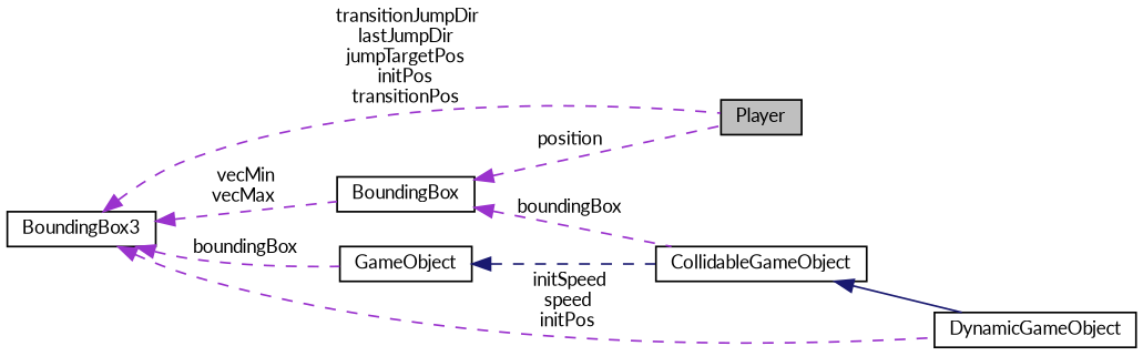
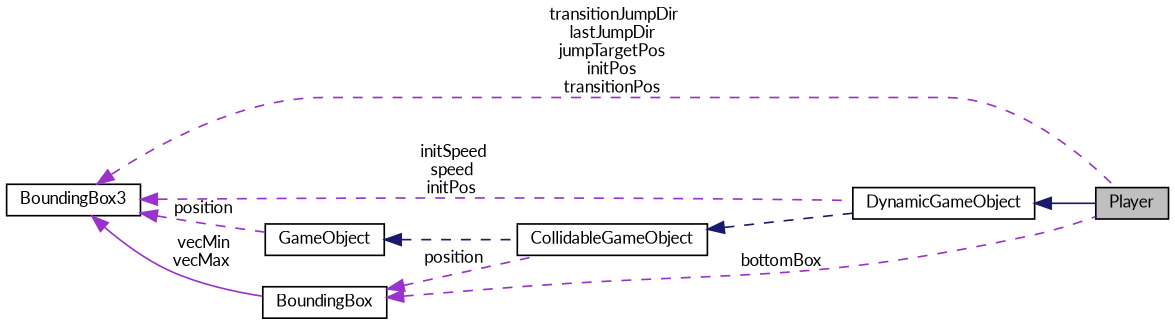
  digraph {
    fontname=Lato
    rankdir=LR
    node [color=black fillcolor=white fontname=Lato fontsize=10 shape=record style=filled]
    edge [color=darkorchid3 dir=back fontname=Lato fontsize=10 labelfontname=Helvetica labelfontsize=10 style=dashed]
    n1 [fillcolor=grey75 fontcolor=black height=0.2 label=Player width=0.4]
    n2 [height=0.2 label=DynamicGameObject width=0.4]
    n3 [height=0.2 label=CollidableGameObject width=0.4]
    n4 [height=0.2 label=GameObject width=0.4]
    n5 [height=0.2 label=BoundingBox3 width=0.4]
    n6 [height=0.2 label=BoundingBox width=0.4]
-   n3 -> n2 [color=midnightblue style=solid]
+   n2 -> n1 [color=midnightblue style=solid]
+   n3 -> n2 [color=midnightblue]
    n4 -> n3 [color=midnightblue]
    n5 -> n1 [label=" transitionJumpDir\nlastJumpDir\njumpTargetPos\ninitPos\ntransitionPos"]
    n5 -> n2 [label=" initSpeed\nspeed\ninitPos"]
-   n5 -> n4 [label=" boundingBox"]
-   n5 -> n6 [label=" vecMin\nvecMax"]
-   n6 -> n1 [label=" position"]
-   n6 -> n3 [label=" boundingBox"]
+   n5 -> n4 [label=" position"]
+   n5 -> n6 [label=" vecMin\nvecMax" style=solid]
+   n6 -> n1 [label=" bottomBox"]
+   n6 -> n3 [label=" position"]
  }
